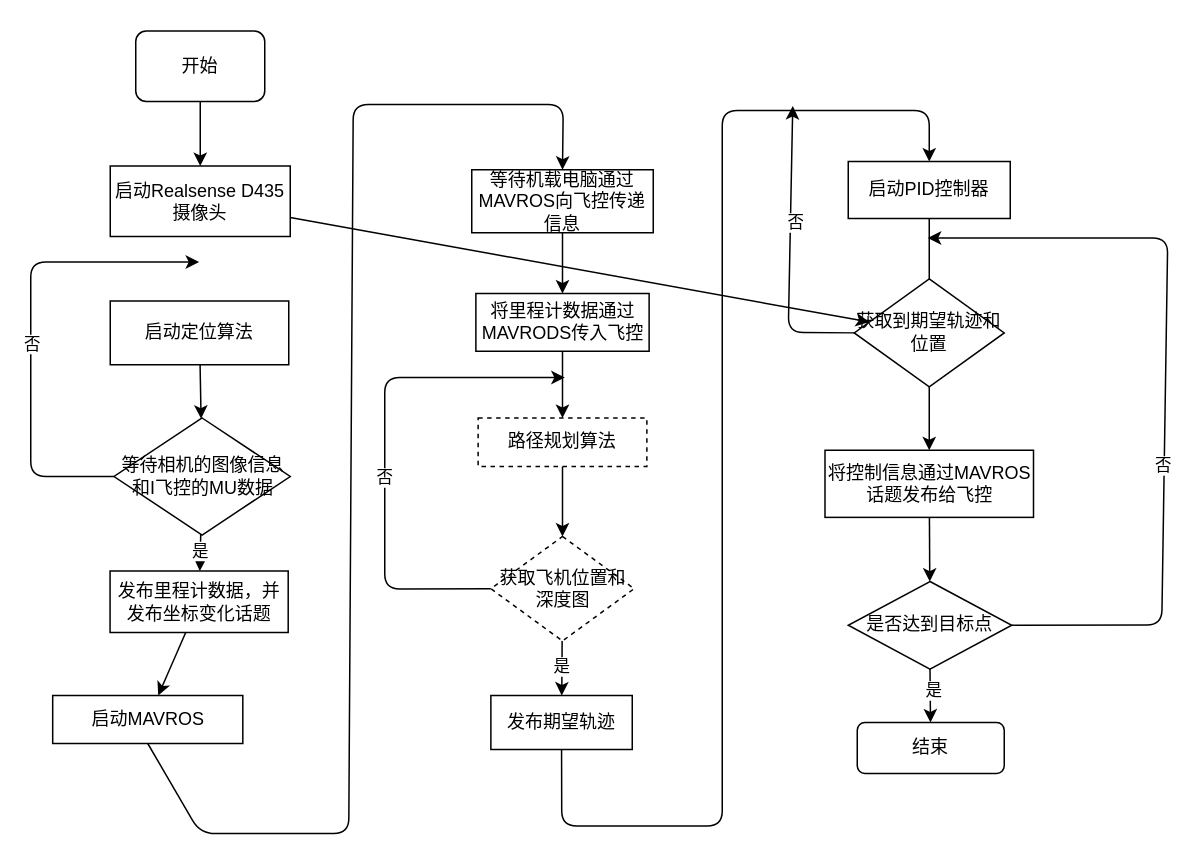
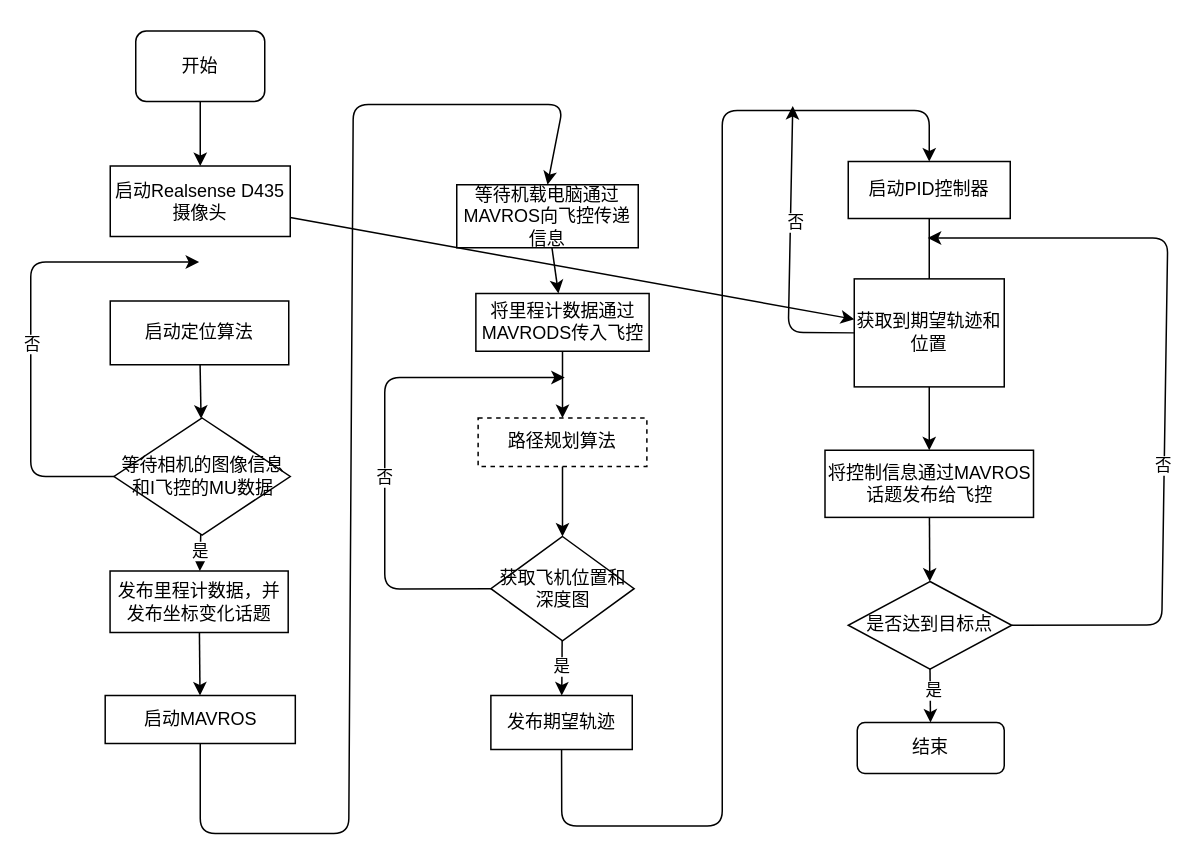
  <mxCell id="0" />
  <mxCell id="1" parent="0" />
  <mxCell id="2" value="开始" style="rounded=1;whiteSpace=wrap;html=1;" parent="1" vertex="1"><mxGeometry x="90" y="20" width="86" height="47" as="geometry" /></mxCell>
  <mxCell id="3" value="" style="edgeStyle=none;html=1;" parent="1" source="4" target="33" edge="1"><mxGeometry relative="1" as="geometry" /></mxCell>
  <mxCell id="4" value="启动Realsense D435摄像头" style="rounded=0;whiteSpace=wrap;html=1;" parent="1" vertex="1"><mxGeometry x="73" y="110" width="120" height="47" as="geometry" /></mxCell>
  <mxCell id="5" value="" style="endArrow=classic;html=1;entryX=0.5;entryY=0;entryDx=0;entryDy=0;exitX=0.5;exitY=1;exitDx=0;exitDy=0;" parent="1" source="2" target="4" edge="1"><mxGeometry width="50" height="50" relative="1" as="geometry"><mxPoint x="134" y="65" as="sourcePoint" /><mxPoint x="494" y="259" as="targetPoint" /><Array as="points" /></mxGeometry></mxCell>
  <mxCell id="6" value="" style="edgeStyle=none;html=1;" parent="1" source="7" target="11" edge="1"><mxGeometry relative="1" as="geometry" /></mxCell>
  <mxCell id="7" value="启动定位算法" style="whiteSpace=wrap;html=1;rounded=0;" parent="1" vertex="1"><mxGeometry x="73" y="200" width="119" height="42.5" as="geometry" /></mxCell>
  <mxCell id="8" style="edgeStyle=none;html=1;" parent="1" source="11" edge="1"><mxGeometry relative="1" as="geometry"><mxPoint x="132.25" y="174" as="targetPoint" /><Array as="points"><mxPoint x="20" y="317" /><mxPoint x="20" y="174" /></Array></mxGeometry></mxCell>
  <mxCell id="9" value="否" style="edgeLabel;html=1;align=center;verticalAlign=middle;resizable=0;points=[];" parent="8" vertex="1" connectable="0"><mxGeometry x="-0.071" relative="1" as="geometry"><mxPoint as="offset" /></mxGeometry></mxCell>
  <mxCell id="10" value="是" style="edgeStyle=none;html=1;" parent="1" source="11" target="13" edge="1"><mxGeometry relative="1" as="geometry" /></mxCell>
  <mxCell id="11" value="等待相机的图像信息和I飞控的MU数据" style="rhombus;whiteSpace=wrap;html=1;rounded=0;" parent="1" vertex="1"><mxGeometry x="75.5" y="278" width="117.5" height="78" as="geometry" /></mxCell>
  <mxCell id="12" value="" style="edgeStyle=none;html=1;" parent="1" source="13" target="15" edge="1"><mxGeometry relative="1" as="geometry" /></mxCell>
  <mxCell id="13" value="发布里程计数据，并发布坐标变化话题" style="whiteSpace=wrap;html=1;rounded=0;" parent="1" vertex="1"><mxGeometry x="72.88" y="380" width="118.75" height="41" as="geometry" /></mxCell>
  <mxCell id="14" style="edgeStyle=none;html=1;entryX=0.5;entryY=0;entryDx=0;entryDy=0;exitX=0.5;exitY=1;exitDx=0;exitDy=0;" parent="1" source="15" target="17" edge="1"><mxGeometry relative="1" as="geometry"><Array as="points"><mxPoint x="133" y="555" /><mxPoint x="232" y="555" /><mxPoint x="235" y="69" /><mxPoint x="375" y="69" /></Array></mxGeometry></mxCell>
- <mxCell id="15" value="启动MAVROS" style="whiteSpace=wrap;html=1;rounded=0;" parent="1" vertex="1"><mxGeometry x="34.63" y="463" width="126.74" height="32" as="geometry" /></mxCell>
+ <mxCell id="15" value="启动MAVROS" style="whiteSpace=wrap;html=1;rounded=0;" parent="1" vertex="1"><mxGeometry x="69.63" y="463" width="126.74" height="32" as="geometry" /></mxCell>
  <mxCell id="16" value="" style="edgeStyle=none;html=1;" parent="1" source="17" target="19" edge="1"><mxGeometry relative="1" as="geometry" /></mxCell>
- <mxCell id="17" value="等待机载电脑通过MAVROS向飞控传递信息" style="rounded=0;whiteSpace=wrap;html=1;" parent="1" vertex="1"><mxGeometry x="314" y="112.5" width="121" height="42" as="geometry" /></mxCell>
+ <mxCell id="17" value="等待机载电脑通过MAVROS向飞控传递信息" style="rounded=0;whiteSpace=wrap;html=1;" parent="1" vertex="1"><mxGeometry x="304" y="122.5" width="121" height="42" as="geometry" /></mxCell>
  <mxCell id="18" value="" style="edgeStyle=none;html=1;" parent="1" source="19" target="21" edge="1"><mxGeometry relative="1" as="geometry" /></mxCell>
  <mxCell id="19" value="将里程计数据通过MAVRODS传入飞控" style="whiteSpace=wrap;html=1;rounded=0;" parent="1" vertex="1"><mxGeometry x="316.75" y="195" width="115.5" height="38.5" as="geometry" /></mxCell>
  <mxCell id="20" value="" style="edgeStyle=none;html=1;" parent="1" source="21" target="25" edge="1"><mxGeometry relative="1" as="geometry" /></mxCell>
  <mxCell id="21" value="路径规划算法" style="whiteSpace=wrap;html=1;rounded=0;dashed=1;" parent="1" vertex="1"><mxGeometry x="318.25" y="278" width="112.5" height="32.25" as="geometry" /></mxCell>
  <mxCell id="22" style="edgeStyle=none;html=1;exitX=0;exitY=0.5;exitDx=0;exitDy=0;" parent="1" source="25" edge="1"><mxGeometry relative="1" as="geometry"><mxPoint x="376" y="251" as="targetPoint" /><Array as="points"><mxPoint x="256" y="392" /><mxPoint x="256" y="251" /></Array></mxGeometry></mxCell>
  <mxCell id="23" value="否" style="edgeLabel;html=1;align=center;verticalAlign=middle;resizable=0;points=[];" parent="22" vertex="1" connectable="0"><mxGeometry x="-0.127" y="1" relative="1" as="geometry"><mxPoint as="offset" /></mxGeometry></mxCell>
  <mxCell id="24" value="是" style="edgeStyle=none;html=1;" parent="1" source="25" target="27" edge="1"><mxGeometry relative="1" as="geometry" /></mxCell>
- <mxCell id="25" value="获取飞机位置和深度图" style="rhombus;whiteSpace=wrap;html=1;rounded=0;dashed=1;" parent="1" vertex="1"><mxGeometry x="326.75" y="357" width="95.5" height="69.63" as="geometry" /></mxCell>
+ <mxCell id="25" value="获取飞机位置和深度图" style="rhombus;whiteSpace=wrap;html=1;rounded=0;" parent="1" vertex="1"><mxGeometry x="326.75" y="357" width="95.5" height="69.63" as="geometry" /></mxCell>
  <mxCell id="26" style="edgeStyle=none;html=1;exitX=0.5;exitY=1;exitDx=0;exitDy=0;entryX=0.5;entryY=0;entryDx=0;entryDy=0;" parent="1" source="27" target="29" edge="1"><mxGeometry relative="1" as="geometry"><Array as="points"><mxPoint x="374" y="550" /><mxPoint x="481" y="550" /><mxPoint x="481" y="73" /><mxPoint x="619" y="73" /></Array></mxGeometry></mxCell>
  <mxCell id="27" value="发布期望轨迹" style="whiteSpace=wrap;html=1;rounded=0;" parent="1" vertex="1"><mxGeometry x="326.75" y="463" width="94.25" height="36" as="geometry" /></mxCell>
  <mxCell id="28" value="" style="edgeStyle=none;html=1;endArrow=none;" parent="1" source="29" target="33" edge="1"><mxGeometry relative="1" as="geometry" /></mxCell>
  <mxCell id="29" value="启动PID控制器" style="rounded=0;whiteSpace=wrap;html=1;" parent="1" vertex="1"><mxGeometry x="565" y="107" width="108" height="38" as="geometry" /></mxCell>
  <mxCell id="30" style="edgeStyle=none;html=1;exitX=0;exitY=0.5;exitDx=0;exitDy=0;" parent="1" source="33" edge="1"><mxGeometry relative="1" as="geometry"><mxPoint x="528" y="70" as="targetPoint" /><Array as="points"><mxPoint x="525" y="221" /></Array></mxGeometry></mxCell>
  <mxCell id="31" value="否" style="edgeLabel;html=1;align=center;verticalAlign=middle;resizable=0;points=[];" parent="30" vertex="1" connectable="0"><mxGeometry x="0.211" y="-3" relative="1" as="geometry"><mxPoint as="offset" /></mxGeometry></mxCell>
  <mxCell id="32" value="" style="edgeStyle=none;html=1;" parent="1" source="33" target="35" edge="1"><mxGeometry relative="1" as="geometry" /></mxCell>
- <mxCell id="33" value="获取到期望轨迹和位置" style="rhombus;whiteSpace=wrap;html=1;rounded=0;" parent="1" vertex="1"><mxGeometry x="569" y="185.25" width="100" height="72" as="geometry" /></mxCell>
+ <mxCell id="33" value="获取到期望轨迹和位置" style="whiteSpace=wrap;html=1;rounded=0;" parent="1" vertex="1"><mxGeometry x="569" y="185.25" width="100" height="72" as="geometry" /></mxCell>
  <mxCell id="34" value="" style="edgeStyle=none;html=1;" parent="1" source="35" target="38" edge="1"><mxGeometry relative="1" as="geometry" /></mxCell>
  <mxCell id="35" value="将控制信息通过MAVROS话题发布给飞控" style="whiteSpace=wrap;html=1;rounded=0;" parent="1" vertex="1"><mxGeometry x="549.5" y="299.5" width="139" height="44.75" as="geometry" /></mxCell>
  <mxCell id="36" style="edgeStyle=none;html=1;exitX=1;exitY=0.5;exitDx=0;exitDy=0;" parent="1" source="38" edge="1"><mxGeometry relative="1" as="geometry"><mxPoint x="618" y="158" as="targetPoint" /><Array as="points"><mxPoint x="774" y="416" /><mxPoint x="778" y="158" /></Array></mxGeometry></mxCell>
  <mxCell id="37" value="否" style="edgeLabel;html=1;align=center;verticalAlign=middle;resizable=0;points=[];" parent="36" vertex="1" connectable="0"><mxGeometry x="-0.205" y="1" relative="1" as="geometry"><mxPoint as="offset" /></mxGeometry></mxCell>
  <mxCell id="38" value="是否达到目标点" style="rhombus;whiteSpace=wrap;html=1;rounded=0;" parent="1" vertex="1"><mxGeometry x="565" y="387" width="109" height="58.38" as="geometry" /></mxCell>
  <mxCell id="39" value="结束" style="rounded=1;whiteSpace=wrap;html=1;" parent="1" vertex="1"><mxGeometry x="571" y="481" width="98" height="34" as="geometry" /></mxCell>
  <mxCell id="40" value="" style="endArrow=classic;html=1;exitX=0.5;exitY=1;exitDx=0;exitDy=0;" parent="1" source="38" target="39" edge="1"><mxGeometry width="50" height="50" relative="1" as="geometry"><mxPoint x="633" y="485" as="sourcePoint" /><mxPoint x="683" y="435" as="targetPoint" /></mxGeometry></mxCell>
  <mxCell id="41" value="是" style="edgeLabel;html=1;align=center;verticalAlign=middle;resizable=0;points=[];" parent="40" vertex="1" connectable="0"><mxGeometry x="-0.202" y="2" relative="1" as="geometry"><mxPoint as="offset" /></mxGeometry></mxCell>
